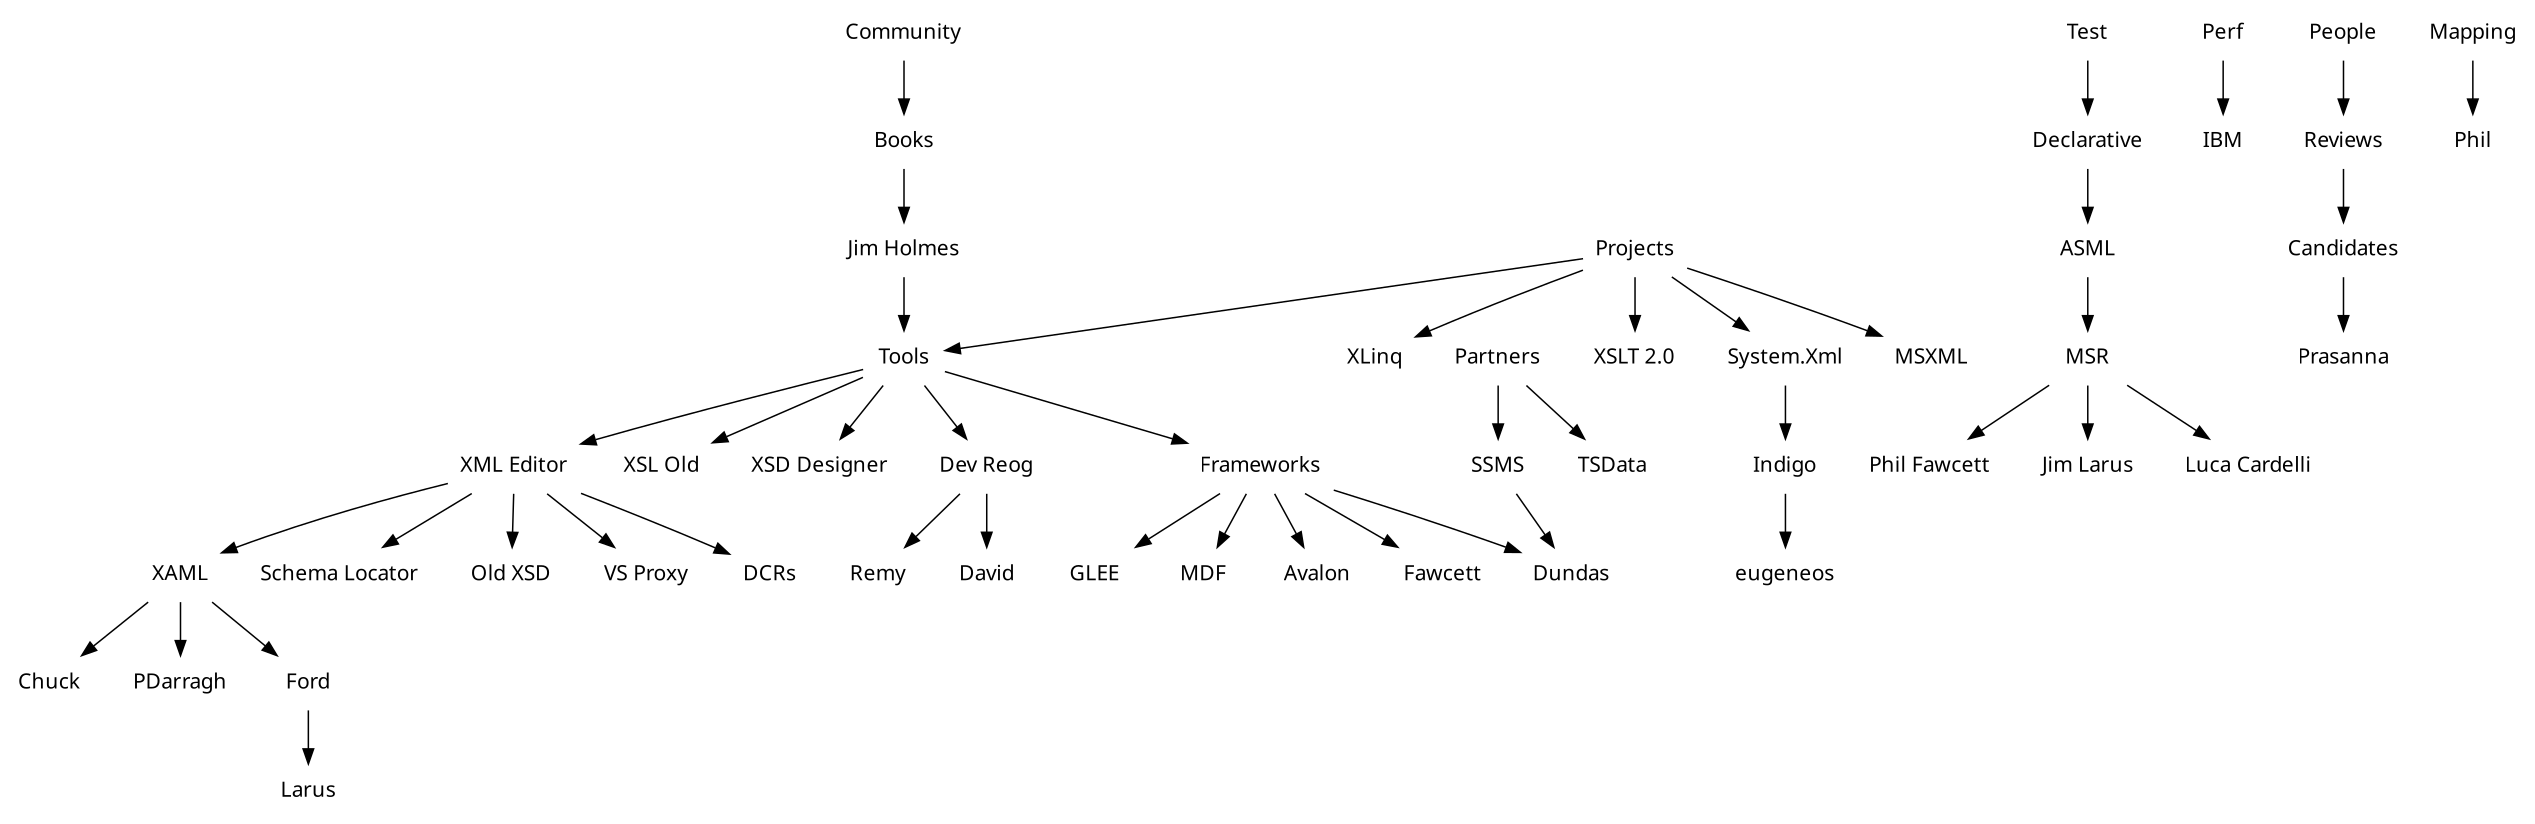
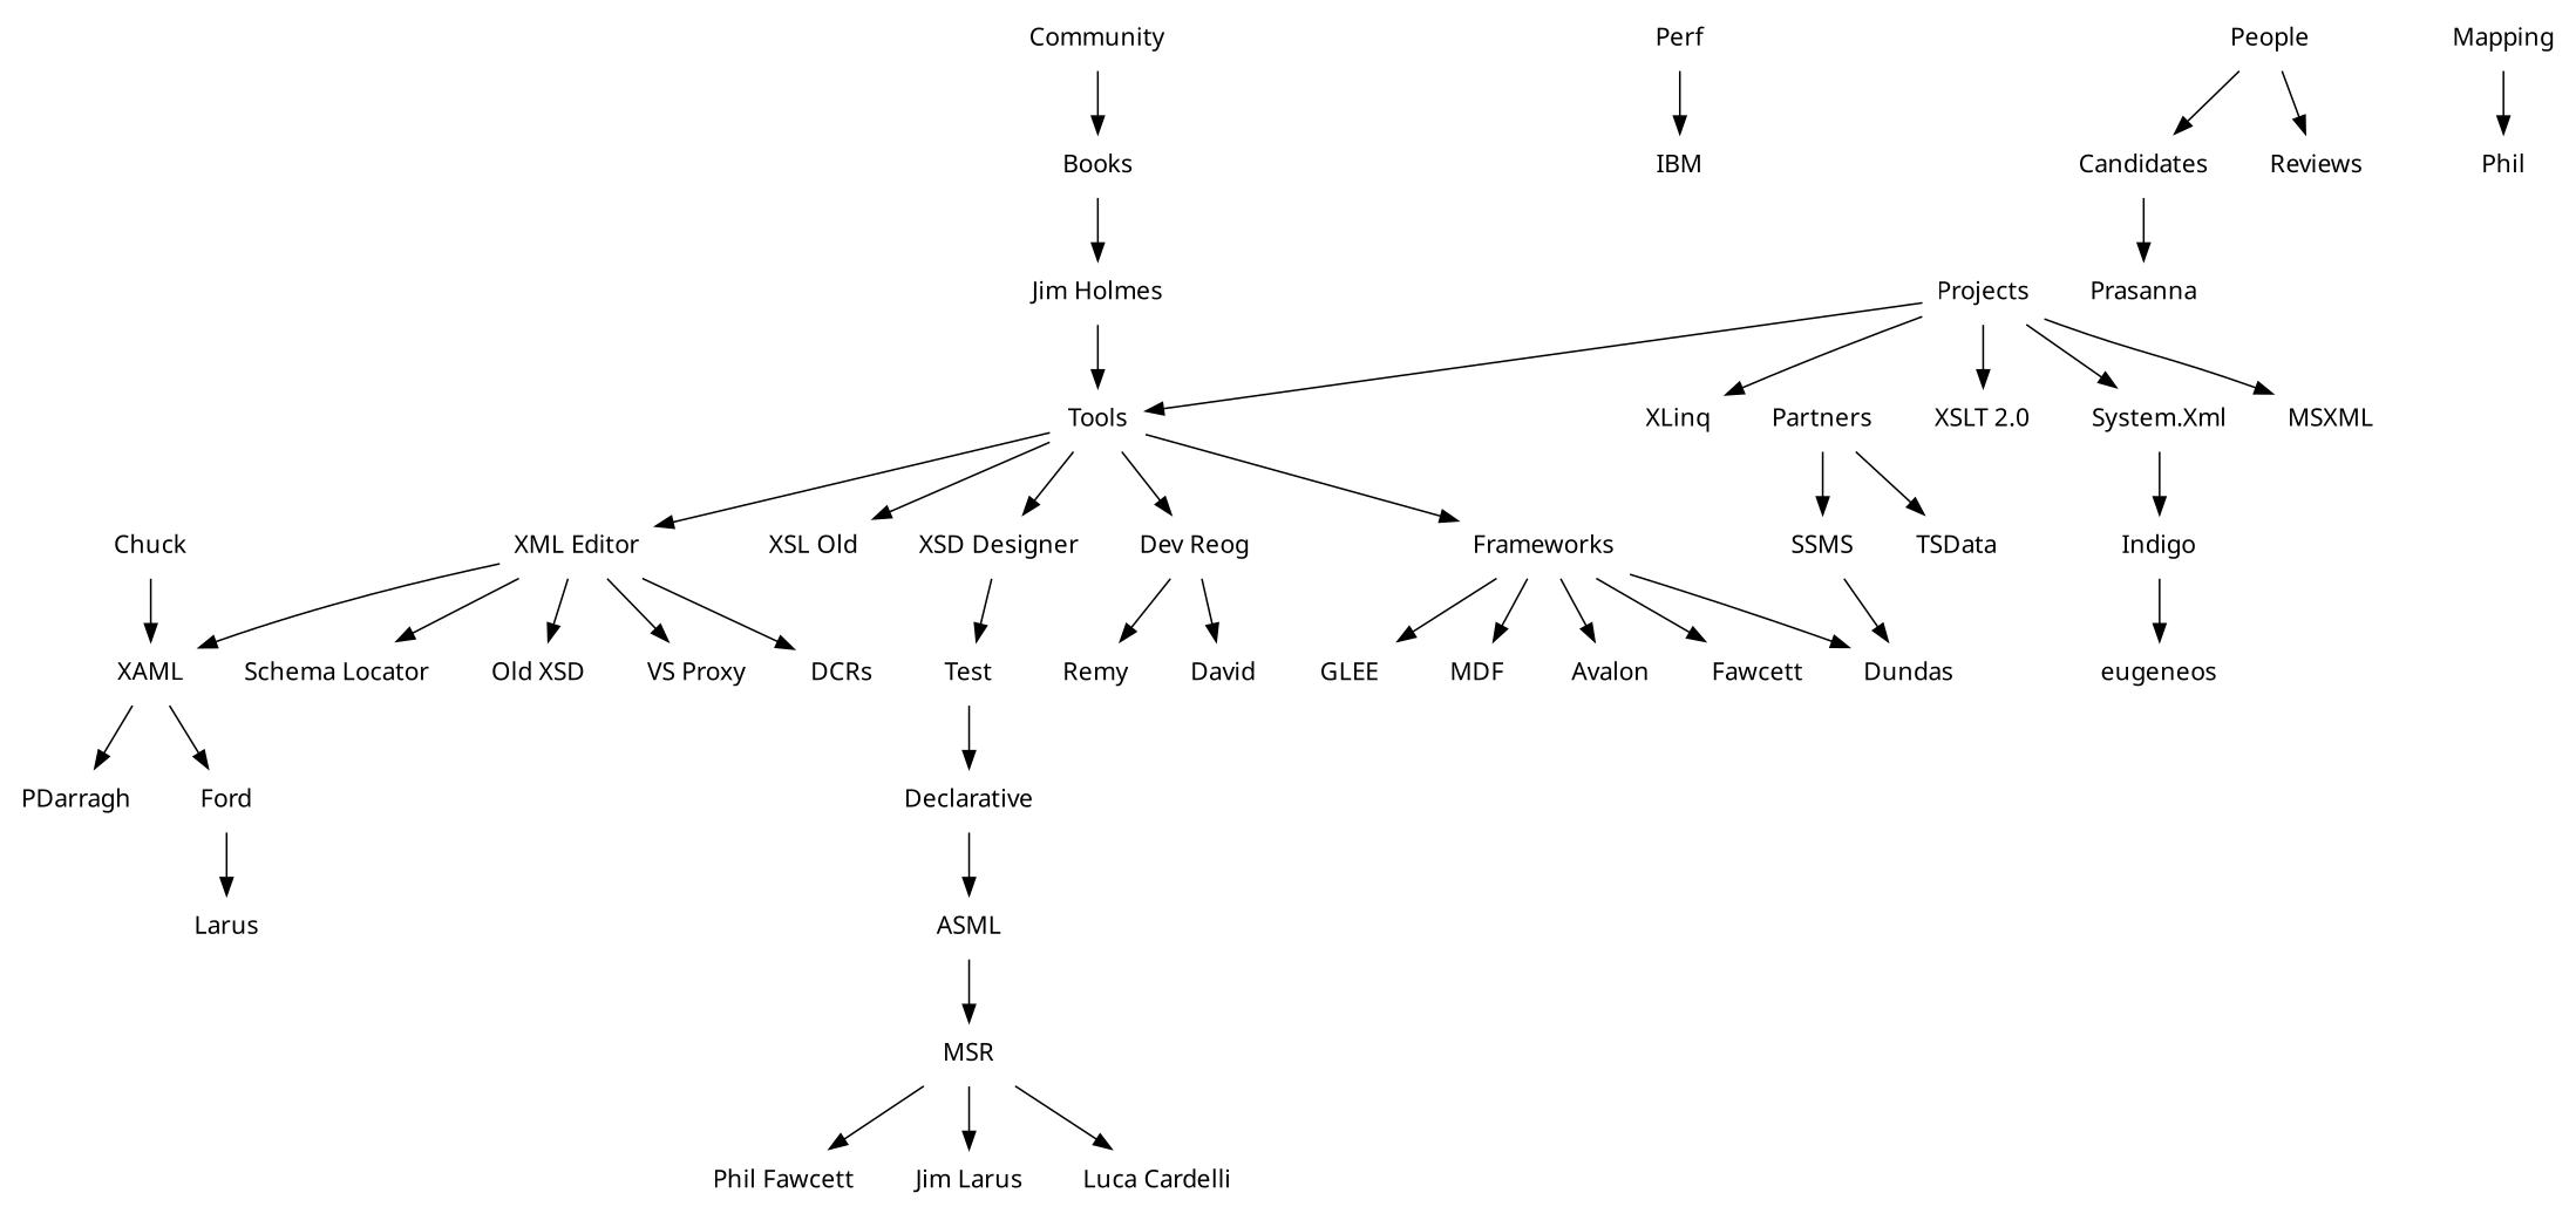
  digraph {
    fontname=Verdana
    fontsize=10
    node [color=white distortion=0.0 fontname=Verdana orientation=0.0 shape=box sides=4 skew=0.0 style=filled]
    Projects
    XLinq
    Tools
    "XSLT 2.0"
    "System.Xml"
    MSXML
    "XML Editor"
    n8 [label="XSL Old"]
    "XSD Designer"
    "Dev Reog"
    Frameworks
    Indigo
    XAML
    "Schema Locator"
    "Old XSD"
    "VS Proxy"
    DCRs
    Test
    Remy
    David
    GLEE
    MDF
    Dundas
    Avalon
    n25 [label=Fawcett]
    eugeneos
    Perf
    IBM
    Chuck
    PDarragh
    Ford
    Declarative
    Community
    Books
    "Jim Holmes"
    People
    Candidates
    Reviews
    Prasanna
    n40 [label=Larus]
    ASML
    MSR
    "Phil Fawcett"
    "Jim Larus"
    "Luca Cardelli"
    Mapping
    Phil
    Partners
    SSMS
    TSData
    Projects -> XLinq
    Projects -> Tools
    Projects -> "XSLT 2.0"
    Projects -> "System.Xml"
    Projects -> MSXML
    Tools -> "XML Editor"
    Tools -> n8
    Tools -> "XSD Designer"
    Tools -> "Dev Reog"
    Tools -> Frameworks
    "System.Xml" -> Indigo
    "XML Editor" -> XAML
    "XML Editor" -> "Schema Locator"
    "XML Editor" -> "Old XSD"
    "XML Editor" -> "VS Proxy"
    "XML Editor" -> DCRs
+   "XSD Designer" -> Test
    "Dev Reog" -> Remy
    "Dev Reog" -> David
    Frameworks -> GLEE
    Frameworks -> MDF
    Frameworks -> Dundas
    Frameworks -> Avalon
    Frameworks -> n25
    Indigo -> eugeneos
-   XAML -> Chuck
+   Chuck -> XAML
    XAML -> PDarragh
    XAML -> Ford
    Test -> Declarative
    Perf -> IBM
    Ford -> n40
    Declarative -> ASML
    Community -> Books
    Books -> "Jim Holmes"
    "Jim Holmes" -> Tools
-   Reviews -> Candidates
+   People -> Candidates
    People -> Reviews
    Candidates -> Prasanna
    ASML -> MSR
    MSR -> "Phil Fawcett"
    MSR -> "Jim Larus"
    MSR -> "Luca Cardelli"
    Mapping -> Phil
    Partners -> SSMS
    Partners -> TSData
    SSMS -> Dundas
  }
